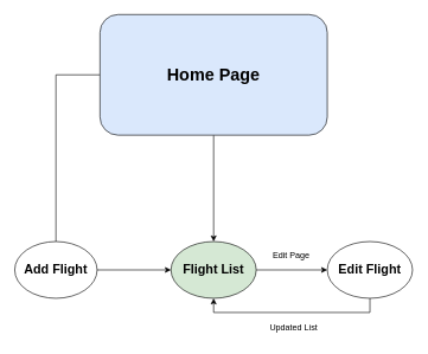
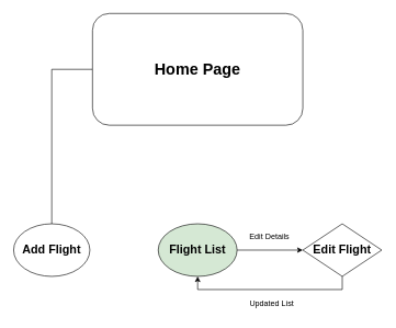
  <mxCell id="0" />
  <mxCell id="1" parent="0" />
- <mxCell id="2" style="edgeStyle=orthogonalEdgeStyle;rounded=0;orthogonalLoop=1;jettySize=auto;html=1;entryX=0.5;entryY=0;entryDx=0;entryDy=0;" edge="1" parent="1" source="4" target="8"><mxGeometry relative="1" as="geometry"><mxPoint x="266" y="210" as="targetPoint" /></mxGeometry></mxCell>
  <mxCell id="3" style="edgeStyle=orthogonalEdgeStyle;rounded=0;orthogonalLoop=1;jettySize=auto;html=1;entryX=0.5;entryY=0;entryDx=0;entryDy=0;endArrow=none;" edge="1" parent="1" source="4" target="6"><mxGeometry relative="1" as="geometry" /></mxCell>
- <mxCell id="4" value="&lt;h1&gt;Home Page&lt;/h1&gt;" style="rounded=1;whiteSpace=wrap;html=1;fillColor=#dae8fc;" vertex="1" parent="1"><mxGeometry x="140" y="20" width="320" height="170" as="geometry" /></mxCell>
- <mxCell id="5" style="edgeStyle=orthogonalEdgeStyle;rounded=0;orthogonalLoop=1;jettySize=auto;html=1;entryX=0;entryY=0.5;entryDx=0;entryDy=0;" edge="1" parent="1" source="6" target="8"><mxGeometry relative="1" as="geometry" /></mxCell>
+ <mxCell id="4" value="&lt;h1&gt;Home Page&lt;/h1&gt;" style="rounded=1;whiteSpace=wrap;html=1;" vertex="1" parent="1"><mxGeometry x="140" y="20" width="320" height="170" as="geometry" /></mxCell>
  <mxCell id="6" value="&lt;h2&gt;Add Flight&lt;/h2&gt;" style="ellipse;whiteSpace=wrap;html=1;" vertex="1" parent="1"><mxGeometry x="20" y="340" width="116" height="80" as="geometry" /></mxCell>
  <mxCell id="7" style="edgeStyle=orthogonalEdgeStyle;rounded=0;orthogonalLoop=1;jettySize=auto;html=1;entryX=0;entryY=0.5;entryDx=0;entryDy=0;" edge="1" parent="1" source="8" target="10"><mxGeometry relative="1" as="geometry" /></mxCell>
  <mxCell id="8" value="&lt;h2&gt;Flight List&lt;/h2&gt;" style="ellipse;whiteSpace=wrap;html=1;fillColor=#d5e8d4;" vertex="1" parent="1"><mxGeometry x="240" y="340" width="120" height="80" as="geometry" /></mxCell>
  <mxCell id="9" style="edgeStyle=orthogonalEdgeStyle;rounded=0;orthogonalLoop=1;jettySize=auto;html=1;entryX=0.5;entryY=1;entryDx=0;entryDy=0;" edge="1" parent="1" source="10" target="8"><mxGeometry relative="1" as="geometry"><Array as="points"><mxPoint x="520" y="440" /><mxPoint x="300" y="440" /></Array></mxGeometry></mxCell>
- <mxCell id="10" value="&lt;h2&gt;Edit Flight&lt;/h2&gt;" style="ellipse;whiteSpace=wrap;html=1;" vertex="1" parent="1"><mxGeometry x="460" y="340" width="120" height="80" as="geometry" /></mxCell>
- <mxCell id="11" value="Edit Page" style="text;strokeColor=none;align=center;fillColor=none;html=1;verticalAlign=middle;whiteSpace=wrap;rounded=0;" vertex="1" parent="1"><mxGeometry x="370" y="344" width="79" height="30" as="geometry" /></mxCell>
+ <mxCell id="10" value="&lt;h2&gt;Edit Flight&lt;/h2&gt;" style="rhombus;whiteSpace=wrap;html=1;" vertex="1" parent="1"><mxGeometry x="460" y="340" width="120" height="80" as="geometry" /></mxCell>
+ <mxCell id="11" value="Edit Details" style="text;strokeColor=none;align=center;fillColor=none;html=1;verticalAlign=middle;whiteSpace=wrap;rounded=0;" vertex="1" parent="1"><mxGeometry x="370" y="344" width="79" height="30" as="geometry" /></mxCell>
  <mxCell id="12" value="Updated List" style="text;strokeColor=none;align=center;fillColor=none;html=1;verticalAlign=middle;whiteSpace=wrap;rounded=0;" vertex="1" parent="1"><mxGeometry x="370" y="447" width="86" height="30" as="geometry" /></mxCell>
